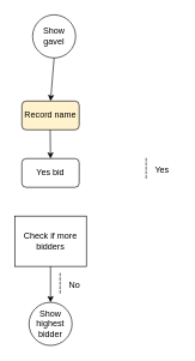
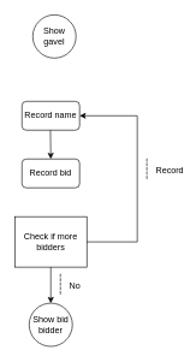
  <mxCell id="0" />
  <mxCell id="1" parent="0" />
  <mxCell id="2" value="Show gavel" style="ellipse;whiteSpace=wrap;html=1;aspect=fixed;" vertex="1" parent="1"><mxGeometry x="45" y="20" width="60" height="60" as="geometry" /></mxCell>
- <mxCell id="3" value="Record name" style="rounded=1;whiteSpace=wrap;html=1;fillColor=#fff2cc;" vertex="1" parent="1"><mxGeometry x="30" y="140" width="80" height="40" as="geometry" /></mxCell>
- <mxCell id="4" value="" style="endArrow=classic;html=1;rounded=0;exitX=0.5;exitY=1;exitDx=0;exitDy=0;entryX=0.5;entryY=0;entryDx=0;entryDy=0;" edge="1" parent="1" source="2" target="3"><mxGeometry width="50" height="50" relative="1" as="geometry"><mxPoint x="70" y="450" as="sourcePoint" /><mxPoint x="120" y="400" as="targetPoint" /></mxGeometry></mxCell>
- <mxCell id="5" value="Yes bid" style="rounded=1;whiteSpace=wrap;html=1;" vertex="1" parent="1"><mxGeometry x="30" y="220" width="80" height="40" as="geometry" /></mxCell>
+ <mxCell id="3" value="Record name" style="rounded=1;whiteSpace=wrap;html=1;" vertex="1" parent="1"><mxGeometry x="30" y="140" width="80" height="40" as="geometry" /></mxCell>
+ <mxCell id="5" value="Record bid" style="rounded=1;whiteSpace=wrap;html=1;" vertex="1" parent="1"><mxGeometry x="30" y="220" width="80" height="40" as="geometry" /></mxCell>
  <mxCell id="6" value="" style="endArrow=classic;html=1;rounded=0;exitX=0.5;exitY=1;exitDx=0;exitDy=0;" edge="1" parent="1"><mxGeometry width="50" height="50" relative="1" as="geometry"><mxPoint x="69.5" y="180" as="sourcePoint" /><mxPoint x="70" y="220" as="targetPoint" /></mxGeometry></mxCell>
  <mxCell id="7" value="Check if more bidders" style="whiteSpace=wrap;html=1;rounded=0;" vertex="1" parent="1"><mxGeometry x="20" y="300" width="100" height="70" as="geometry" /></mxCell>
- <mxCell id="9" value="Yes" style="shape=partialRectangle;fillColor=none;align=left;verticalAlign=middle;strokeColor=none;spacingLeft=34;rotatable=0;points=[[0,0.5],[1,0.5]];portConstraint=eastwest;dropTarget=0;" vertex="1" parent="1"><mxGeometry x="180" y="220" width="70" height="30" as="geometry" /></mxCell>
+ <mxCell id="8" value="" style="endArrow=classic;html=1;rounded=0;exitX=1;exitY=0.5;exitDx=0;exitDy=0;entryX=1;entryY=0.5;entryDx=0;entryDy=0;" edge="1" parent="1" source="7" target="3"><mxGeometry width="50" height="50" relative="1" as="geometry"><mxPoint x="120" y="340" as="sourcePoint" /><mxPoint x="190" y="160" as="targetPoint" /><Array as="points"><mxPoint x="190" y="335" /><mxPoint x="190" y="160" /></Array></mxGeometry></mxCell>
+ <mxCell id="9" value="Record" style="shape=partialRectangle;fillColor=none;align=left;verticalAlign=middle;strokeColor=none;spacingLeft=34;rotatable=0;points=[[0,0.5],[1,0.5]];portConstraint=eastwest;dropTarget=0;" vertex="1" parent="1"><mxGeometry x="180" y="220" width="70" height="30" as="geometry" /></mxCell>
  <mxCell id="10" value="" style="shape=partialRectangle;top=0;left=0;bottom=0;fillColor=none;stokeWidth=1;dashed=1;align=left;verticalAlign=middle;spacingLeft=4;spacingRight=4;overflow=hidden;rotatable=0;points=[];portConstraint=eastwest;part=1;" vertex="1" connectable="0" parent="9"><mxGeometry width="23.333" height="30" as="geometry" /></mxCell>
- <mxCell id="11" value="Show highest bidder" style="ellipse;whiteSpace=wrap;html=1;aspect=fixed;" vertex="1" parent="1"><mxGeometry x="40" y="420" width="60" height="60" as="geometry" /></mxCell>
+ <mxCell id="11" value="Show bid bidder" style="ellipse;whiteSpace=wrap;html=1;aspect=fixed;" vertex="1" parent="1"><mxGeometry x="40" y="420" width="60" height="60" as="geometry" /></mxCell>
  <mxCell id="12" value="" style="endArrow=classic;html=1;rounded=0;exitX=0.5;exitY=1;exitDx=0;exitDy=0;entryX=0.5;entryY=0;entryDx=0;entryDy=0;" edge="1" parent="1" source="7" target="11"><mxGeometry width="50" height="50" relative="1" as="geometry"><mxPoint x="150" y="410" as="sourcePoint" /><mxPoint x="200" y="360" as="targetPoint" /></mxGeometry></mxCell>
  <mxCell id="13" value="No" style="shape=partialRectangle;fillColor=none;align=left;verticalAlign=middle;strokeColor=none;spacingLeft=34;rotatable=0;points=[[0,0.5],[1,0.5]];portConstraint=eastwest;dropTarget=0;" vertex="1" parent="1"><mxGeometry x="60" y="380" width="70" height="30" as="geometry" /></mxCell>
  <mxCell id="14" value="" style="shape=partialRectangle;top=0;left=0;bottom=0;fillColor=none;stokeWidth=1;dashed=1;align=left;verticalAlign=middle;spacingLeft=4;spacingRight=4;overflow=hidden;rotatable=0;points=[];portConstraint=eastwest;part=1;" vertex="1" connectable="0" parent="13"><mxGeometry width="23.333" height="30" as="geometry" /></mxCell>
